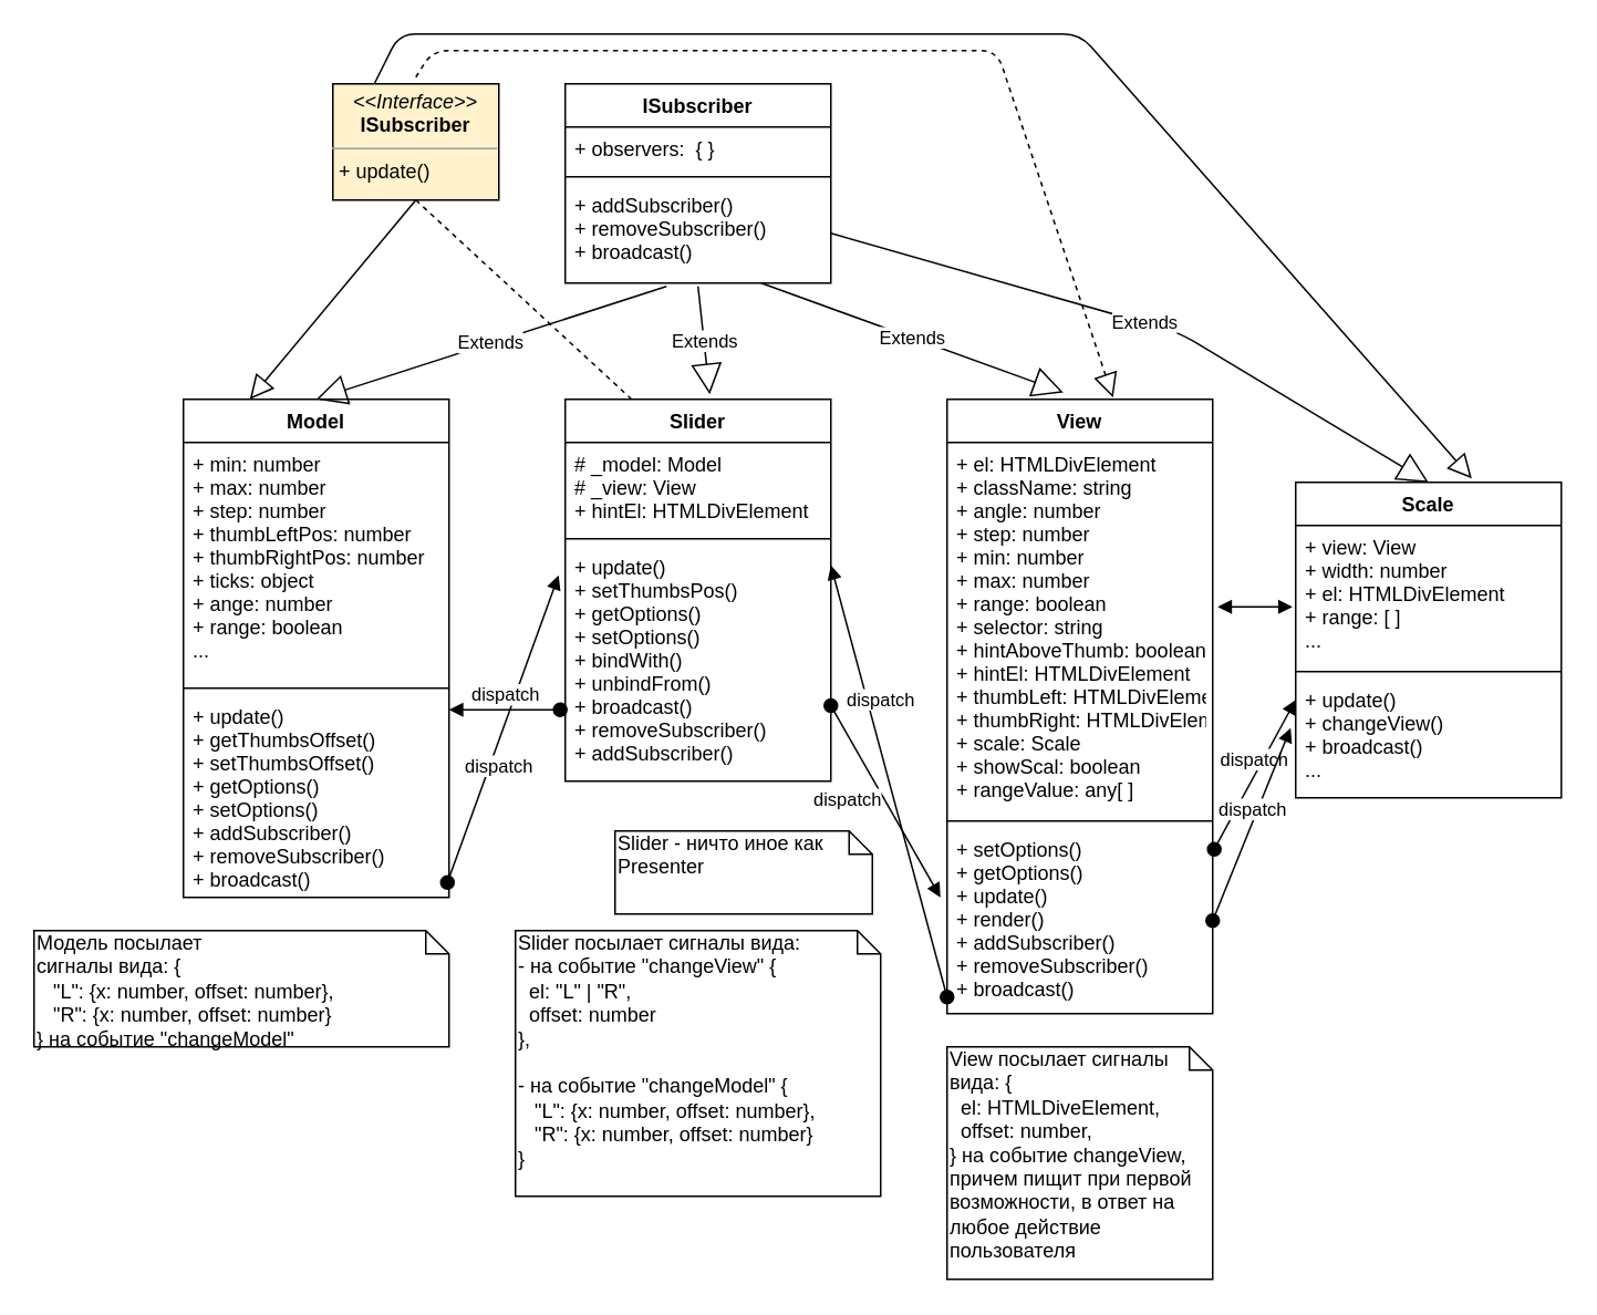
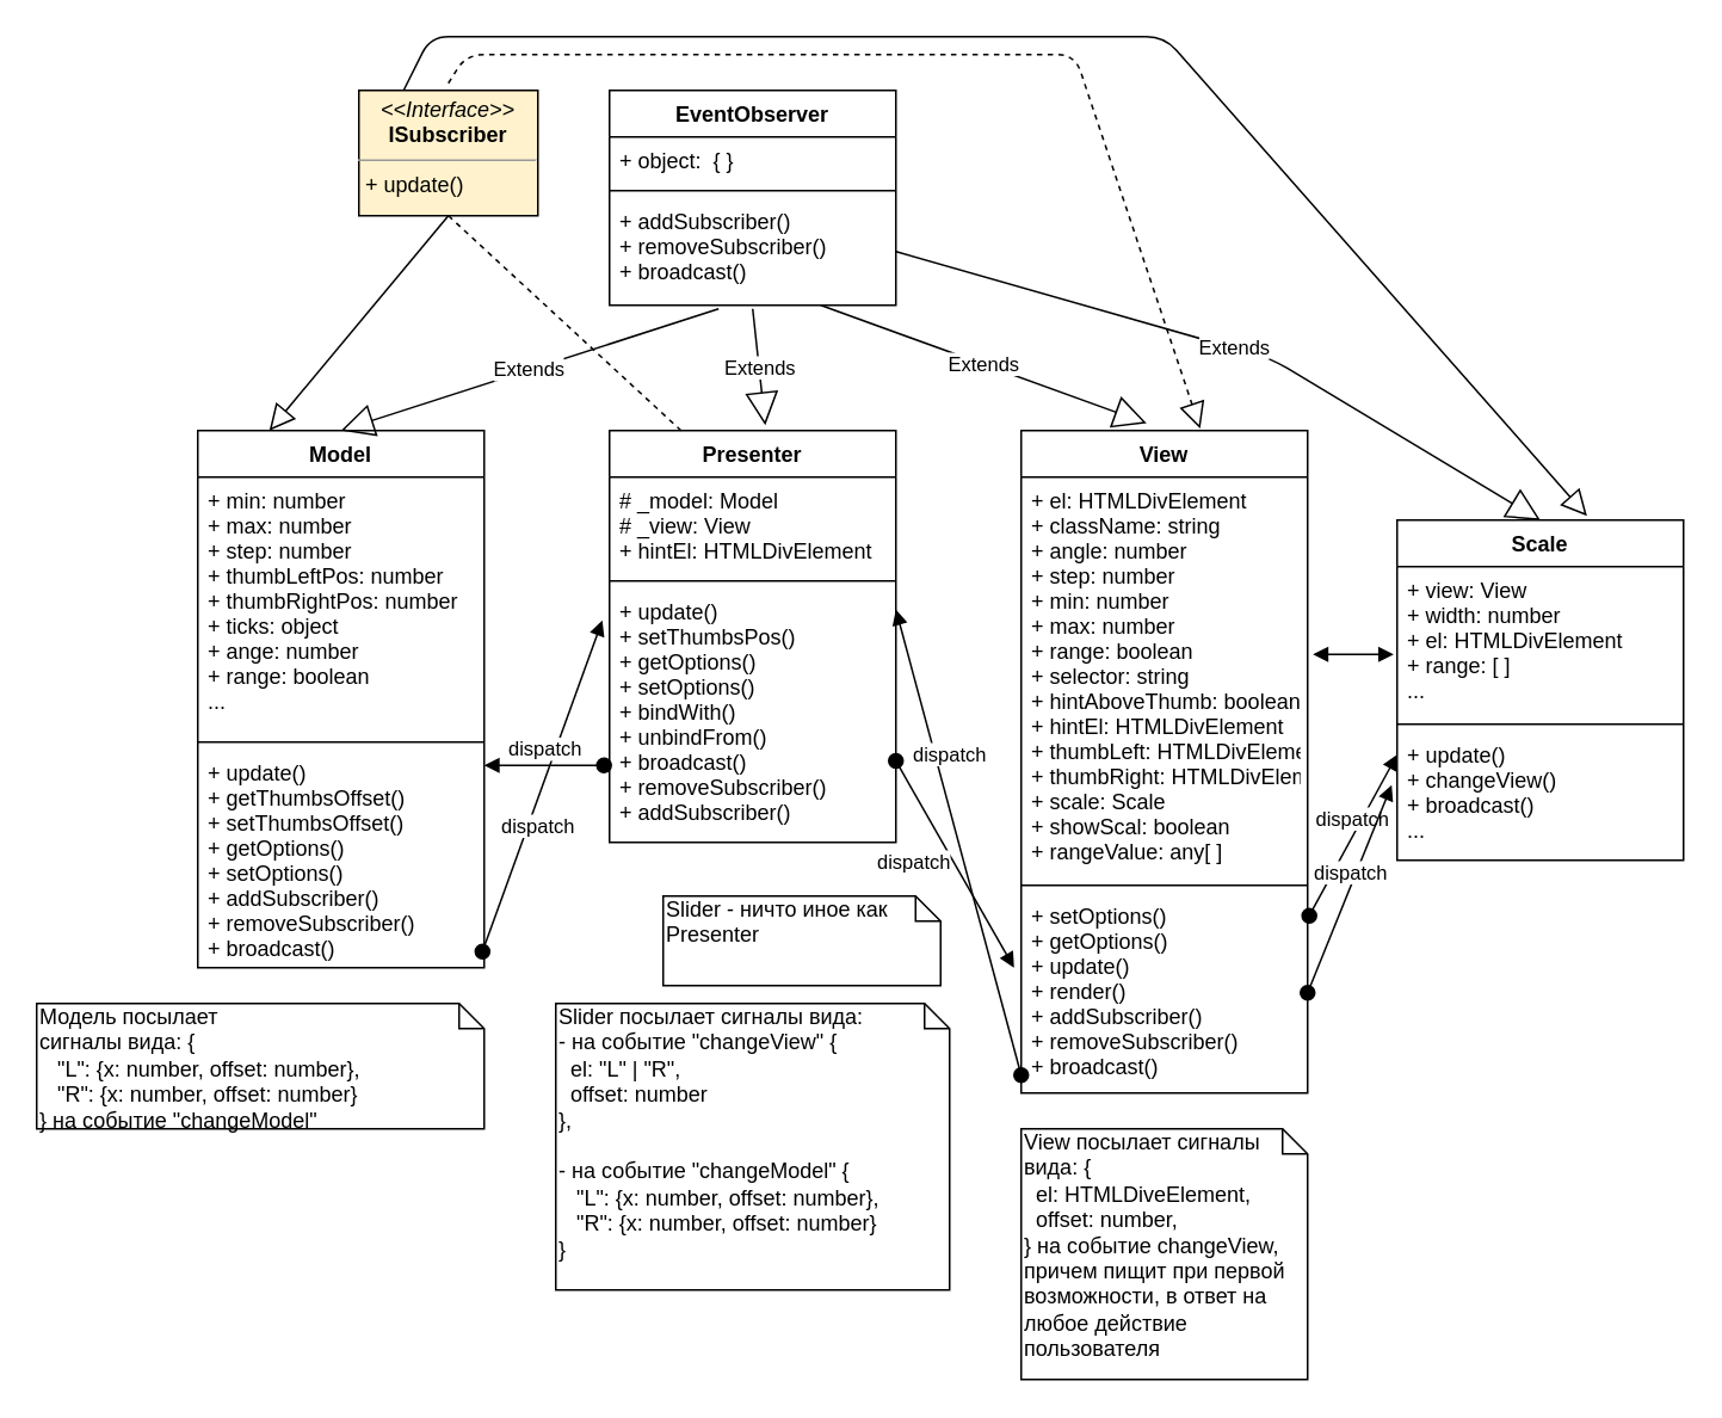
  <mxCell id="0" />
  <mxCell id="1" parent="0" />
  <mxCell id="2" value="&lt;p style=&quot;margin: 0px ; margin-top: 4px ; text-align: center&quot;&gt;&lt;i&gt;&amp;lt;&amp;lt;Interface&amp;gt;&amp;gt;&lt;/i&gt;&lt;br&gt;&lt;b&gt;ISubscriber&lt;/b&gt;&lt;/p&gt;&lt;hr size=&quot;1&quot;&gt;&lt;p style=&quot;margin: 0px ; margin-left: 4px&quot;&gt;+&lt;b&gt; &lt;/b&gt;update()&lt;br&gt;&lt;/p&gt;" style="verticalAlign=top;align=left;overflow=fill;fontSize=12;fontFamily=Helvetica;html=1;fillColor=#fff2cc;" parent="1" vertex="1"><mxGeometry x="200" y="50" width="100" height="70" as="geometry" /></mxCell>
- <mxCell id="3" value="Slider" style="swimlane;fontStyle=1;align=center;verticalAlign=top;childLayout=stackLayout;horizontal=1;startSize=26;horizontalStack=0;resizeParent=1;resizeParentMax=0;resizeLast=0;collapsible=1;marginBottom=0;" vertex="1" parent="1"><mxGeometry x="340" y="240" width="160" height="230" as="geometry"><mxRectangle x="460" y="290" width="70" height="26" as="alternateBounds" /></mxGeometry></mxCell>
+ <mxCell id="3" value="Presenter" style="swimlane;fontStyle=1;align=center;verticalAlign=top;childLayout=stackLayout;horizontal=1;startSize=26;horizontalStack=0;resizeParent=1;resizeParentMax=0;resizeLast=0;collapsible=1;marginBottom=0;" vertex="1" parent="1"><mxGeometry x="340" y="240" width="160" height="230" as="geometry"><mxRectangle x="460" y="290" width="70" height="26" as="alternateBounds" /></mxGeometry></mxCell>
  <mxCell id="4" value="# _model: Model&#10;# _view: View&#10;+ hintEl: HTMLDivElement&#10;" style="text;strokeColor=none;fillColor=none;align=left;verticalAlign=top;spacingLeft=4;spacingRight=4;overflow=hidden;rotatable=0;points=[[0,0.5],[1,0.5]];portConstraint=eastwest;" vertex="1" parent="3"><mxGeometry y="26" width="160" height="54" as="geometry" /></mxCell>
  <mxCell id="5" value="" style="line;strokeWidth=1;fillColor=none;align=left;verticalAlign=middle;spacingTop=-1;spacingLeft=3;spacingRight=3;rotatable=0;labelPosition=right;points=[];portConstraint=eastwest;" vertex="1" parent="3"><mxGeometry y="80" width="160" height="8" as="geometry" /></mxCell>
  <mxCell id="6" value="+ update()&#10;+ setThumbsPos()&#10;+ getOptions()&#10;+ setOptions()&#10;+ bindWith()&#10;+ unbindFrom()&#10;+ broadcast()&#10;+ removeSubscriber()&#10;+ addSubscriber()&#10;" style="text;strokeColor=none;fillColor=none;align=left;verticalAlign=top;spacingLeft=4;spacingRight=4;overflow=hidden;rotatable=0;points=[[0,0.5],[1,0.5]];portConstraint=eastwest;" vertex="1" parent="3"><mxGeometry y="88" width="160" height="142" as="geometry" /></mxCell>
  <mxCell id="7" value="dispatch" style="html=1;verticalAlign=bottom;startArrow=oval;startFill=1;endArrow=block;startSize=8;exitX=0;exitY=0.911;exitDx=0;exitDy=0;exitPerimeter=0;entryX=-0.025;entryY=0.127;entryDx=0;entryDy=0;entryPerimeter=0;" edge="1" parent="3" source="19"><mxGeometry x="0.297" y="-6" width="60" relative="1" as="geometry"><mxPoint x="93.04" y="284.942" as="sourcePoint" /><mxPoint x="160" y="100.004" as="targetPoint" /><mxPoint y="1" as="offset" /></mxGeometry></mxCell>
- <mxCell id="8" value="ISubscriber" style="swimlane;fontStyle=1;align=center;verticalAlign=top;childLayout=stackLayout;horizontal=1;startSize=26;horizontalStack=0;resizeParent=1;resizeParentMax=0;resizeLast=0;collapsible=1;marginBottom=0;labelBackgroundColor=#ffffff;" parent="1" vertex="1"><mxGeometry x="340" y="50" width="160" height="120" as="geometry"><mxRectangle x="310" y="100" width="120" height="26" as="alternateBounds" /></mxGeometry></mxCell>
- <mxCell id="9" value="+ observers:  { }" style="text;strokeColor=none;fillColor=none;align=left;verticalAlign=top;spacingLeft=4;spacingRight=4;overflow=hidden;rotatable=0;points=[[0,0.5],[1,0.5]];portConstraint=eastwest;" parent="8" vertex="1"><mxGeometry y="26" width="160" height="26" as="geometry" /></mxCell>
+ <mxCell id="8" value="EventObserver" style="swimlane;fontStyle=1;align=center;verticalAlign=top;childLayout=stackLayout;horizontal=1;startSize=26;horizontalStack=0;resizeParent=1;resizeParentMax=0;resizeLast=0;collapsible=1;marginBottom=0;labelBackgroundColor=#ffffff;" parent="1" vertex="1"><mxGeometry x="340" y="50" width="160" height="120" as="geometry"><mxRectangle x="310" y="100" width="120" height="26" as="alternateBounds" /></mxGeometry></mxCell>
+ <mxCell id="9" value="+ object:  { }" style="text;strokeColor=none;fillColor=none;align=left;verticalAlign=top;spacingLeft=4;spacingRight=4;overflow=hidden;rotatable=0;points=[[0,0.5],[1,0.5]];portConstraint=eastwest;" parent="8" vertex="1"><mxGeometry y="26" width="160" height="26" as="geometry" /></mxCell>
  <mxCell id="10" value="" style="line;strokeWidth=1;fillColor=none;align=left;verticalAlign=middle;spacingTop=-1;spacingLeft=3;spacingRight=3;rotatable=0;labelPosition=right;points=[];portConstraint=eastwest;" parent="8" vertex="1"><mxGeometry y="52" width="160" height="8" as="geometry" /></mxCell>
  <mxCell id="11" value="+ addSubscriber()&#10;+ removeSubscriber()&#10;+ broadcast()" style="text;strokeColor=none;fillColor=none;align=left;verticalAlign=top;spacingLeft=4;spacingRight=4;overflow=hidden;rotatable=0;points=[[0,0.5],[1,0.5]];portConstraint=eastwest;" parent="8" vertex="1"><mxGeometry y="60" width="160" height="60" as="geometry" /></mxCell>
  <mxCell id="12" value="Model" style="swimlane;fontStyle=1;align=center;verticalAlign=top;childLayout=stackLayout;horizontal=1;startSize=26;horizontalStack=0;resizeParent=1;resizeParentMax=0;resizeLast=0;collapsible=1;marginBottom=0;" parent="1" vertex="1"><mxGeometry x="110" y="240" width="160" height="300" as="geometry"><mxRectangle x="150" y="280" width="70" height="26" as="alternateBounds" /></mxGeometry></mxCell>
  <mxCell id="13" value="+ min: number&#10;+ max: number&#10;+ step: number&#10;+ thumbLeftPos: number&#10;+ thumbRightPos: number&#10;+ ticks: object&#10;+ ange: number&#10;+ range: boolean&#10;...&#10;" style="text;strokeColor=none;fillColor=none;align=left;verticalAlign=top;spacingLeft=4;spacingRight=4;overflow=hidden;rotatable=0;points=[[0,0.5],[1,0.5]];portConstraint=eastwest;" parent="12" vertex="1"><mxGeometry y="26" width="160" height="144" as="geometry" /></mxCell>
  <mxCell id="14" value="" style="line;strokeWidth=1;fillColor=none;align=left;verticalAlign=middle;spacingTop=-1;spacingLeft=3;spacingRight=3;rotatable=0;labelPosition=right;points=[];portConstraint=eastwest;" parent="12" vertex="1"><mxGeometry y="170" width="160" height="8" as="geometry" /></mxCell>
  <mxCell id="15" value="+ update()&#10;+ getThumbsOffset()&#10;+ setThumbsOffset()&#10;+ getOptions()&#10;+ setOptions()&#10;+ addSubscriber()&#10;+ removeSubscriber()&#10;+ broadcast()&#10;" style="text;strokeColor=none;fillColor=none;align=left;verticalAlign=top;spacingLeft=4;spacingRight=4;overflow=hidden;rotatable=0;points=[[0,0.5],[1,0.5]];portConstraint=eastwest;" parent="12" vertex="1"><mxGeometry y="178" width="160" height="122" as="geometry" /></mxCell>
  <mxCell id="16" value="View" style="swimlane;fontStyle=1;align=center;verticalAlign=top;childLayout=stackLayout;horizontal=1;startSize=26;horizontalStack=0;resizeParent=1;resizeParentMax=0;resizeLast=0;collapsible=1;marginBottom=0;" parent="1" vertex="1"><mxGeometry x="570" y="240" width="160" height="370" as="geometry"><mxRectangle x="720" y="290" width="60" height="26" as="alternateBounds" /></mxGeometry></mxCell>
  <mxCell id="17" value="+ el: HTMLDivElement&#10;+ className: string&#10;+ angle: number&#10;+ step: number&#10;+ min: number&#10;+ max: number&#10;+ range: boolean&#10;+ selector: string&#10;+ hintAboveThumb: boolean&#10;+ hintEl: HTMLDivElement&#10;+ thumbLeft: HTMLDivElement&#10;+ thumbRight: HTMLDivElement&#10;+ scale: Scale&#10;+ showScal: boolean&#10;+ rangeValue: any[ ]" style="text;strokeColor=none;fillColor=none;align=left;verticalAlign=top;spacingLeft=4;spacingRight=4;overflow=hidden;rotatable=0;points=[[0,0.5],[1,0.5]];portConstraint=eastwest;" parent="16" vertex="1"><mxGeometry y="26" width="160" height="224" as="geometry" /></mxCell>
  <mxCell id="18" value="" style="line;strokeWidth=1;fillColor=none;align=left;verticalAlign=middle;spacingTop=-1;spacingLeft=3;spacingRight=3;rotatable=0;labelPosition=right;points=[];portConstraint=eastwest;" parent="16" vertex="1"><mxGeometry y="250" width="160" height="8" as="geometry" /></mxCell>
  <mxCell id="19" value="+ setOptions()&#10;+ getOptions()&#10;+ update()&#10;+ render()&#10;+ addSubscriber()&#10;+ removeSubscriber()&#10;+ broadcast()&#10;" style="text;strokeColor=none;fillColor=none;align=left;verticalAlign=top;spacingLeft=4;spacingRight=4;overflow=hidden;rotatable=0;points=[[0,0.5],[1,0.5]];portConstraint=eastwest;" parent="16" vertex="1"><mxGeometry y="258" width="160" height="112" as="geometry" /></mxCell>
  <mxCell id="20" value="Extends" style="endArrow=block;endSize=16;endFill=0;html=1;exitX=0.381;exitY=1.033;exitDx=0;exitDy=0;exitPerimeter=0;entryX=0.5;entryY=0;entryDx=0;entryDy=0;" edge="1" parent="1" source="11" target="12"><mxGeometry width="160" relative="1" as="geometry"><mxPoint x="90" y="180" as="sourcePoint" /><mxPoint x="250" y="180" as="targetPoint" /></mxGeometry></mxCell>
  <mxCell id="21" value="Extends" style="endArrow=block;endSize=16;endFill=0;html=1;exitX=0.5;exitY=1.033;exitDx=0;exitDy=0;exitPerimeter=0;entryX=0.544;entryY=-0.013;entryDx=0;entryDy=0;entryPerimeter=0;" edge="1" parent="1" source="11" target="3"><mxGeometry width="160" relative="1" as="geometry"><mxPoint x="410.96" y="181.98" as="sourcePoint" /><mxPoint x="200" y="250" as="targetPoint" /></mxGeometry></mxCell>
  <mxCell id="22" value="Extends" style="endArrow=block;endSize=16;endFill=0;html=1;exitX=0.738;exitY=1;exitDx=0;exitDy=0;exitPerimeter=0;entryX=0.438;entryY=-0.011;entryDx=0;entryDy=0;entryPerimeter=0;" edge="1" parent="1" source="11" target="16"><mxGeometry width="160" relative="1" as="geometry"><mxPoint x="438" y="183" as="sourcePoint" /><mxPoint x="437.04" y="247.01" as="targetPoint" /></mxGeometry></mxCell>
  <mxCell id="23" value="" style="endArrow=block;dashed=0;endFill=0;endSize=12;html=1;entryX=0.25;entryY=0;entryDx=0;entryDy=0;exitX=0.5;exitY=1;exitDx=0;exitDy=0;" edge="1" parent="1" source="2" target="12"><mxGeometry width="160" relative="1" as="geometry"><mxPoint x="260" y="120" as="sourcePoint" /><mxPoint x="420" y="120" as="targetPoint" /></mxGeometry></mxCell>
  <mxCell id="24" value="" style="endArrow=none;dashed=1;endFill=0;endSize=12;html=1;entryX=0.25;entryY=0;entryDx=0;entryDy=0;exitX=0.5;exitY=1;exitDx=0;exitDy=0;" edge="1" parent="1" source="2" target="3"><mxGeometry width="160" relative="1" as="geometry"><mxPoint x="270" y="130" as="sourcePoint" /><mxPoint x="160" y="250" as="targetPoint" /></mxGeometry></mxCell>
  <mxCell id="25" value="" style="endArrow=block;dashed=1;endFill=0;endSize=12;html=1;entryX=0.625;entryY=-0.003;entryDx=0;entryDy=0;entryPerimeter=0;" edge="1" parent="1" target="16"><mxGeometry width="160" relative="1" as="geometry"><mxPoint x="250" y="46" as="sourcePoint" /><mxPoint x="390" y="250" as="targetPoint" /><Array as="points"><mxPoint x="260" y="30" /><mxPoint x="600" y="30" /></Array></mxGeometry></mxCell>
  <mxCell id="26" value="Slider - ничто иное как Presenter" style="shape=note;whiteSpace=wrap;html=1;size=14;verticalAlign=top;align=left;spacingTop=-6;" vertex="1" parent="1"><mxGeometry x="370" y="500" width="155" height="50" as="geometry" /></mxCell>
  <mxCell id="27" value="dispatch" style="html=1;verticalAlign=bottom;startArrow=oval;startFill=1;endArrow=block;startSize=8;exitX=0.994;exitY=0.926;exitDx=0;exitDy=0;exitPerimeter=0;entryX=-0.025;entryY=0.127;entryDx=0;entryDy=0;entryPerimeter=0;" edge="1" parent="1" source="15" target="6"><mxGeometry x="-0.31" y="-8" width="60" relative="1" as="geometry"><mxPoint x="310" y="380" as="sourcePoint" /><mxPoint x="370" y="380" as="targetPoint" /><mxPoint as="offset" /></mxGeometry></mxCell>
  <mxCell id="28" value="Модель посылает&lt;br&gt;сигналы вида: {&lt;br&gt;&amp;nbsp; &amp;nbsp;&quot;L&quot;: {x: number, offset: number},&lt;br&gt;&amp;nbsp; &amp;nbsp;&quot;R&quot;: {x: number, offset: number}&lt;br&gt;} на событие &quot;changeModel&quot;" style="shape=note;whiteSpace=wrap;html=1;size=14;verticalAlign=top;align=left;spacingTop=-6;" vertex="1" parent="1"><mxGeometry x="20" y="560" width="250" height="70" as="geometry" /></mxCell>
  <mxCell id="29" value="View посылает сигналы вида: {&lt;br&gt;&amp;nbsp; el: HTMLDiveElement,&lt;br&gt;&amp;nbsp; offset: number,&lt;br&gt;} на событие changeView,&lt;br&gt;причем пищит при первой&lt;br&gt;возможности, в ответ на любое действие пользователя" style="shape=note;whiteSpace=wrap;html=1;size=14;verticalAlign=top;align=left;spacingTop=-6;" vertex="1" parent="1"><mxGeometry x="570" y="630" width="160" height="140" as="geometry" /></mxCell>
  <mxCell id="30" value="Scale" style="swimlane;fontStyle=1;align=center;verticalAlign=top;childLayout=stackLayout;horizontal=1;startSize=26;horizontalStack=0;resizeParent=1;resizeParentMax=0;resizeLast=0;collapsible=1;marginBottom=0;" vertex="1" parent="1"><mxGeometry x="780" y="290" width="160" height="190" as="geometry" /></mxCell>
  <mxCell id="31" value="+ view: View&#10;+ width: number&#10;+ el: HTMLDivElement&#10;+ range: [ ]&#10;..." style="text;strokeColor=none;fillColor=none;align=left;verticalAlign=top;spacingLeft=4;spacingRight=4;overflow=hidden;rotatable=0;points=[[0,0.5],[1,0.5]];portConstraint=eastwest;" vertex="1" parent="30"><mxGeometry y="26" width="160" height="84" as="geometry" /></mxCell>
  <mxCell id="32" value="" style="line;strokeWidth=1;fillColor=none;align=left;verticalAlign=middle;spacingTop=-1;spacingLeft=3;spacingRight=3;rotatable=0;labelPosition=right;points=[];portConstraint=eastwest;" vertex="1" parent="30"><mxGeometry y="110" width="160" height="8" as="geometry" /></mxCell>
  <mxCell id="33" value="+ update()&#10;+ changeView()&#10;+ broadcast()&#10;..." style="text;strokeColor=none;fillColor=none;align=left;verticalAlign=top;spacingLeft=4;spacingRight=4;overflow=hidden;rotatable=0;points=[[0,0.5],[1,0.5]];portConstraint=eastwest;" vertex="1" parent="30"><mxGeometry y="118" width="160" height="72" as="geometry" /></mxCell>
  <mxCell id="34" value="Extends" style="endArrow=block;endSize=16;endFill=0;html=1;exitX=1;exitY=0.5;exitDx=0;exitDy=0;entryX=0.5;entryY=0;entryDx=0;entryDy=0;" edge="1" parent="1" source="11" target="30"><mxGeometry width="160" relative="1" as="geometry"><mxPoint x="468.08" y="180" as="sourcePoint" /><mxPoint x="650.08" y="245.93" as="targetPoint" /><Array as="points"><mxPoint x="710" y="200" /></Array></mxGeometry></mxCell>
  <mxCell id="35" value="" style="endArrow=block;dashed=0;endFill=0;endSize=12;html=1;entryX=0.663;entryY=-0.012;entryDx=0;entryDy=0;entryPerimeter=0;exitX=0.25;exitY=0;exitDx=0;exitDy=0;" edge="1" parent="1" source="2" target="30"><mxGeometry width="160" relative="1" as="geometry"><mxPoint x="230" y="36" as="sourcePoint" /><mxPoint x="650" y="228.89" as="targetPoint" /><Array as="points"><mxPoint x="240" y="20" /><mxPoint x="650" y="20" /></Array></mxGeometry></mxCell>
  <mxCell id="36" value="dispatch" style="html=1;verticalAlign=bottom;startArrow=oval;startFill=1;endArrow=block;startSize=8;entryX=0;entryY=0.181;entryDx=0;entryDy=0;entryPerimeter=0;exitX=1.006;exitY=0.116;exitDx=0;exitDy=0;exitPerimeter=0;" edge="1" parent="1" source="19" target="33"><mxGeometry width="60" relative="1" as="geometry"><mxPoint x="690" y="500" as="sourcePoint" /><mxPoint x="750" y="500" as="targetPoint" /></mxGeometry></mxCell>
  <mxCell id="37" value="dispatch" style="html=1;verticalAlign=bottom;startArrow=oval;startFill=1;endArrow=block;startSize=8;entryX=-0.019;entryY=0.417;entryDx=0;entryDy=0;entryPerimeter=0;exitX=1;exitY=0.5;exitDx=0;exitDy=0;" edge="1" parent="1" source="19" target="33"><mxGeometry width="60" relative="1" as="geometry"><mxPoint x="740.96" y="520.992" as="sourcePoint" /><mxPoint x="790" y="431.032" as="targetPoint" /></mxGeometry></mxCell>
  <mxCell id="38" value="dispatch" style="html=1;verticalAlign=bottom;startArrow=oval;startFill=1;endArrow=block;startSize=8;entryX=-0.025;entryY=0.375;entryDx=0;entryDy=0;entryPerimeter=0;" edge="1" parent="1" target="19"><mxGeometry x="-0.07" y="-24" width="60" relative="1" as="geometry"><mxPoint x="500" y="424.5" as="sourcePoint" /><mxPoint x="560" y="424.5" as="targetPoint" /><mxPoint as="offset" /></mxGeometry></mxCell>
  <mxCell id="39" value="dispatch" style="html=1;verticalAlign=bottom;startArrow=oval;startFill=1;endArrow=block;startSize=8;entryX=1;entryY=0.074;entryDx=0;entryDy=0;entryPerimeter=0;exitX=-0.019;exitY=0.697;exitDx=0;exitDy=0;exitPerimeter=0;" edge="1" parent="1" source="6" target="15"><mxGeometry width="60" relative="1" as="geometry"><mxPoint x="510" y="434.5" as="sourcePoint" /><mxPoint x="576" y="550" as="targetPoint" /></mxGeometry></mxCell>
  <mxCell id="40" value="Slider посылает сигналы вида:&lt;br&gt;- на событие &quot;changeView&quot; {&lt;br&gt;&amp;nbsp; el: &quot;L&quot; | &quot;R&quot;,&lt;br&gt;&amp;nbsp; offset: number&lt;br&gt;},&lt;br&gt;&lt;br&gt;- на событие &quot;changeModel&quot; {&lt;br&gt;&amp;nbsp; &amp;nbsp;&quot;L&quot;: {x: number, offset: number},&lt;br&gt;&amp;nbsp; &amp;nbsp;&quot;R&quot;: {x: number, offset: number}&lt;br&gt;}" style="shape=note;whiteSpace=wrap;html=1;size=14;verticalAlign=top;align=left;spacingTop=-6;" vertex="1" parent="1"><mxGeometry x="310" y="560" width="220" height="160" as="geometry" /></mxCell>
  <mxCell id="41" value="" style="endArrow=block;startArrow=block;endFill=1;startFill=1;html=1;entryX=-0.012;entryY=0.583;entryDx=0;entryDy=0;entryPerimeter=0;" edge="1" parent="1" target="31"><mxGeometry width="160" relative="1" as="geometry"><mxPoint x="733" y="365" as="sourcePoint" /><mxPoint x="630" y="340" as="targetPoint" /><Array as="points" /></mxGeometry></mxCell>
